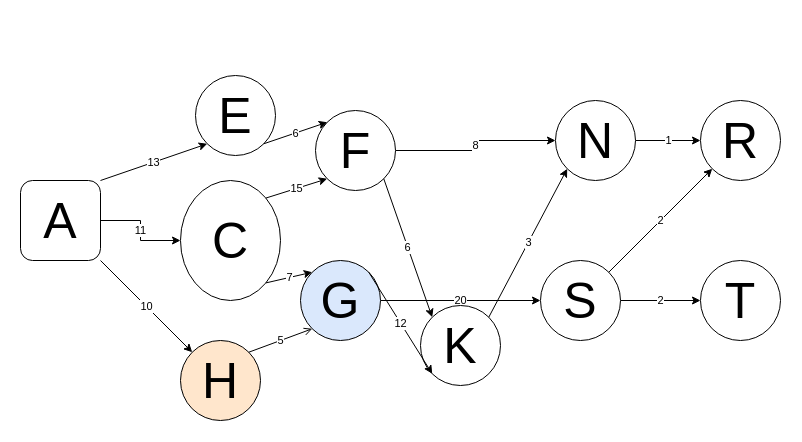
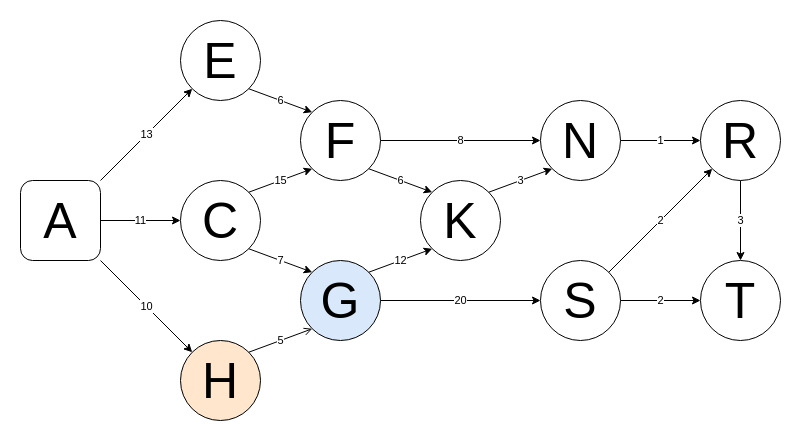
  <mxCell id="0" />
  <mxCell id="1" parent="0" />
  <mxCell id="2" value="11" style="edgeStyle=orthogonalEdgeStyle;rounded=0;orthogonalLoop=1;jettySize=auto;html=1;entryX=0;entryY=0.5;entryDx=0;entryDy=0;" edge="1" parent="1" source="3" target="5"><mxGeometry relative="1" as="geometry" /></mxCell>
  <mxCell id="3" value="&lt;font style=&quot;font-size: 50px&quot;&gt;A&lt;/font&gt;" style="whiteSpace=wrap;html=1;aspect=fixed;direction=south;rounded=1;" vertex="1" parent="1"><mxGeometry x="20" y="180" width="80" height="80" as="geometry" /></mxCell>
- <mxCell id="4" value="&lt;font style=&quot;font-size: 50px&quot;&gt;E&lt;/font&gt;" style="ellipse;whiteSpace=wrap;html=1;aspect=fixed;" vertex="1" parent="1"><mxGeometry x="195" y="75" width="80" height="80" as="geometry" /></mxCell>
- <mxCell id="5" value="&lt;font style=&quot;font-size: 50px&quot;&gt;C&lt;/font&gt;" style="ellipse;whiteSpace=wrap;html=1;aspect=fixed;" vertex="1" parent="1"><mxGeometry x="180" y="180" width="100" height="120" as="geometry" /></mxCell>
+ <mxCell id="4" value="&lt;font style=&quot;font-size: 50px&quot;&gt;E&lt;/font&gt;" style="ellipse;whiteSpace=wrap;html=1;aspect=fixed;" vertex="1" parent="1"><mxGeometry x="180" width="80" height="80" as="geometry" y="20" /></mxCell>
+ <mxCell id="5" value="&lt;font style=&quot;font-size: 50px&quot;&gt;C&lt;/font&gt;" style="ellipse;whiteSpace=wrap;html=1;aspect=fixed;" vertex="1" parent="1"><mxGeometry x="180" y="180" width="80" height="80" as="geometry" /></mxCell>
  <mxCell id="6" value="&lt;font style=&quot;font-size: 50px&quot;&gt;H&lt;/font&gt;" style="ellipse;whiteSpace=wrap;html=1;aspect=fixed;fillColor=#ffe6cc;" vertex="1" parent="1"><mxGeometry x="180" y="340" width="80" height="80" as="geometry" /></mxCell>
  <mxCell id="7" value="8" style="edgeStyle=orthogonalEdgeStyle;rounded=0;orthogonalLoop=1;jettySize=auto;html=1;entryX=0;entryY=0.5;entryDx=0;entryDy=0;" edge="1" parent="1" source="8" target="13"><mxGeometry relative="1" as="geometry" /></mxCell>
- <mxCell id="8" value="&lt;font style=&quot;font-size: 50px&quot;&gt;F&lt;/font&gt;" style="ellipse;whiteSpace=wrap;html=1;aspect=fixed;" vertex="1" parent="1"><mxGeometry x="315" y="110" width="80" height="80" as="geometry" /></mxCell>
+ <mxCell id="8" value="&lt;font style=&quot;font-size: 50px&quot;&gt;F&lt;/font&gt;" style="ellipse;whiteSpace=wrap;html=1;aspect=fixed;" vertex="1" parent="1"><mxGeometry x="300" y="100" width="80" height="80" as="geometry" /></mxCell>
  <mxCell id="9" value="20" style="edgeStyle=orthogonalEdgeStyle;rounded=0;orthogonalLoop=1;jettySize=auto;html=1;entryX=0;entryY=0.5;entryDx=0;entryDy=0;" edge="1" parent="1" source="10" target="15"><mxGeometry relative="1" as="geometry" /></mxCell>
  <mxCell id="10" value="&lt;font style=&quot;font-size: 50px&quot;&gt;G&lt;/font&gt;" style="ellipse;whiteSpace=wrap;html=1;aspect=fixed;fillColor=#dae8fc;" vertex="1" parent="1"><mxGeometry x="300" y="260" width="80" height="80" as="geometry" /></mxCell>
- <mxCell id="11" value="&lt;span style=&quot;font-size: 50px&quot;&gt;K&lt;/span&gt;" style="ellipse;whiteSpace=wrap;html=1;aspect=fixed;" vertex="1" parent="1"><mxGeometry x="420" y="305" width="80" height="80" as="geometry" /></mxCell>
+ <mxCell id="11" value="&lt;span style=&quot;font-size: 50px&quot;&gt;K&lt;/span&gt;" style="ellipse;whiteSpace=wrap;html=1;aspect=fixed;" vertex="1" parent="1"><mxGeometry x="420" y="180" width="80" height="80" as="geometry" /></mxCell>
  <mxCell id="12" value="1" style="edgeStyle=orthogonalEdgeStyle;rounded=0;orthogonalLoop=1;jettySize=auto;html=1;entryX=0;entryY=0.5;entryDx=0;entryDy=0;" edge="1" parent="1" source="13" target="17"><mxGeometry relative="1" as="geometry" /></mxCell>
- <mxCell id="13" value="&lt;font style=&quot;font-size: 50px&quot;&gt;N&lt;/font&gt;" style="ellipse;whiteSpace=wrap;html=1;aspect=fixed;" vertex="1" parent="1"><mxGeometry x="555" y="100" width="80" height="80" as="geometry" /></mxCell>
+ <mxCell id="13" value="&lt;font style=&quot;font-size: 50px&quot;&gt;N&lt;/font&gt;" style="ellipse;whiteSpace=wrap;html=1;aspect=fixed;" vertex="1" parent="1"><mxGeometry x="540" y="100" width="80" height="80" as="geometry" /></mxCell>
  <mxCell id="14" value="2" style="edgeStyle=orthogonalEdgeStyle;rounded=0;orthogonalLoop=1;jettySize=auto;html=1;entryX=0;entryY=0.5;entryDx=0;entryDy=0;" edge="1" parent="1" source="15" target="18"><mxGeometry relative="1" as="geometry" /></mxCell>
  <mxCell id="15" value="&lt;font style=&quot;font-size: 50px&quot;&gt;S&lt;/font&gt;" style="ellipse;whiteSpace=wrap;html=1;aspect=fixed;" vertex="1" parent="1"><mxGeometry x="540" y="260" width="80" height="80" as="geometry" /></mxCell>
+ <mxCell id="16" value="3" style="edgeStyle=orthogonalEdgeStyle;rounded=0;orthogonalLoop=1;jettySize=auto;html=1;entryX=0.5;entryY=0;entryDx=0;entryDy=0;" edge="1" parent="1" source="17" target="18"><mxGeometry relative="1" as="geometry" /></mxCell>
  <mxCell id="17" value="&lt;font style=&quot;font-size: 50px&quot;&gt;R&lt;/font&gt;" style="ellipse;whiteSpace=wrap;html=1;aspect=fixed;" vertex="1" parent="1"><mxGeometry x="700" y="100" width="80" height="80" as="geometry" /></mxCell>
  <mxCell id="18" value="&lt;font style=&quot;font-size: 50px&quot;&gt;T&lt;/font&gt;" style="ellipse;whiteSpace=wrap;html=1;aspect=fixed;" vertex="1" parent="1"><mxGeometry x="700" y="260" width="80" height="80" as="geometry" /></mxCell>
  <mxCell id="19" value="13" style="endArrow=classic;html=1;exitX=0;exitY=0;exitDx=0;exitDy=0;entryX=0;entryY=1;entryDx=0;entryDy=0;" edge="1" parent="1" source="3" target="4"><mxGeometry width="50" height="50" relative="1" as="geometry"><mxPoint x="100" y="180" as="sourcePoint" /><mxPoint x="150" y="130" as="targetPoint" /></mxGeometry></mxCell>
  <mxCell id="20" value="10" style="endArrow=classic;html=1;exitX=1;exitY=0;exitDx=0;exitDy=0;entryX=0;entryY=0;entryDx=0;entryDy=0;" edge="1" parent="1" source="3" target="6"><mxGeometry width="50" height="50" relative="1" as="geometry"><mxPoint x="150" y="350" as="sourcePoint" /><mxPoint x="200" y="300" as="targetPoint" /></mxGeometry></mxCell>
  <mxCell id="21" value="6" style="endArrow=classic;html=1;exitX=1;exitY=1;exitDx=0;exitDy=0;entryX=0;entryY=0;entryDx=0;entryDy=0;" edge="1" parent="1" source="4" target="8"><mxGeometry width="50" height="50" relative="1" as="geometry"><mxPoint x="240" y="180" as="sourcePoint" /><mxPoint x="290" y="130" as="targetPoint" /></mxGeometry></mxCell>
  <mxCell id="22" value="15" style="endArrow=classic;html=1;entryX=0;entryY=1;entryDx=0;entryDy=0;exitX=1;exitY=0;exitDx=0;exitDy=0;" edge="1" parent="1" source="5" target="8"><mxGeometry width="50" height="50" relative="1" as="geometry"><mxPoint x="220" y="170" as="sourcePoint" /><mxPoint x="270" y="120" as="targetPoint" /></mxGeometry></mxCell>
  <mxCell id="23" value="7" style="endArrow=classic;html=1;exitX=1;exitY=1;exitDx=0;exitDy=0;entryX=0;entryY=0;entryDx=0;entryDy=0;" edge="1" parent="1" source="5" target="10"><mxGeometry width="50" height="50" relative="1" as="geometry"><mxPoint x="330" y="260" as="sourcePoint" /><mxPoint x="380" y="210" as="targetPoint" /></mxGeometry></mxCell>
  <mxCell id="24" value="5" style="endArrow=open;html=1;exitX=1;exitY=0;exitDx=0;exitDy=0;entryX=0;entryY=1;entryDx=0;entryDy=0;" edge="1" parent="1" source="6" target="10"><mxGeometry width="50" height="50" relative="1" as="geometry"><mxPoint x="220" y="310" as="sourcePoint" /><mxPoint x="270" y="260" as="targetPoint" /></mxGeometry></mxCell>
  <mxCell id="25" value="6" style="endArrow=classic;html=1;exitX=1;exitY=1;exitDx=0;exitDy=0;entryX=0;entryY=0;entryDx=0;entryDy=0;" edge="1" parent="1" source="8" target="11"><mxGeometry width="50" height="50" relative="1" as="geometry"><mxPoint x="420" y="170" as="sourcePoint" /><mxPoint x="470" y="120" as="targetPoint" /></mxGeometry></mxCell>
  <mxCell id="26" value="12" style="endArrow=classic;html=1;exitX=1;exitY=0;exitDx=0;exitDy=0;entryX=0;entryY=1;entryDx=0;entryDy=0;" edge="1" parent="1" source="10" target="11"><mxGeometry width="50" height="50" relative="1" as="geometry"><mxPoint x="340" y="250" as="sourcePoint" /><mxPoint x="390" y="200" as="targetPoint" /></mxGeometry></mxCell>
  <mxCell id="27" value="3" style="endArrow=classic;html=1;exitX=1;exitY=0;exitDx=0;exitDy=0;entryX=0;entryY=1;entryDx=0;entryDy=0;" edge="1" parent="1" source="11" target="13"><mxGeometry width="50" height="50" relative="1" as="geometry"><mxPoint x="540.004" y="179.996" as="sourcePoint" /><mxPoint x="603.436" y="156.564" as="targetPoint" /></mxGeometry></mxCell>
  <mxCell id="28" value="2" style="endArrow=classic;html=1;exitX=1;exitY=0;exitDx=0;exitDy=0;entryX=0;entryY=1;entryDx=0;entryDy=0;" edge="1" parent="1" source="15" target="17"><mxGeometry width="50" height="50" relative="1" as="geometry"><mxPoint x="630" y="250" as="sourcePoint" /><mxPoint x="680" y="200" as="targetPoint" /></mxGeometry></mxCell>
